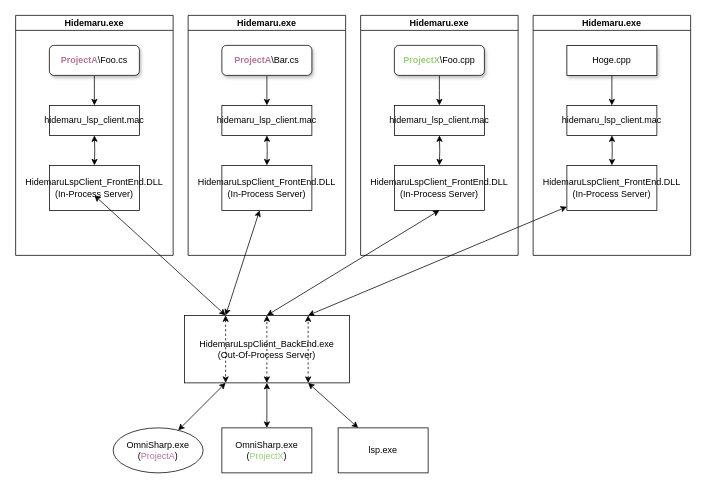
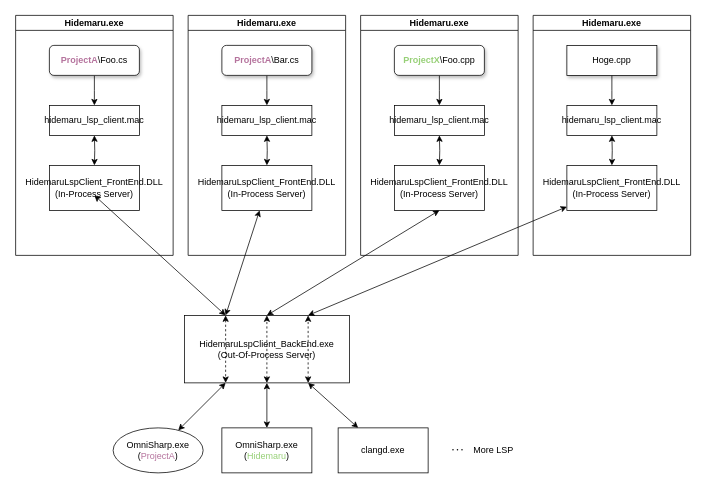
  <mxCell id="0" />
  <mxCell id="1" parent="0" />
  <mxCell id="2" value="Hidemaru.exe" style="swimlane;startSize=20;horizontal=1;containerType=tree;" vertex="1" parent="1"><mxGeometry x="20" y="20" width="210" height="320" as="geometry" /></mxCell>
  <mxCell id="3" value="" style="edgeStyle=elbowEdgeStyle;elbow=vertical;startArrow=none;endArrow=classic;rounded=0;endFill=1;" edge="1" parent="2" source="4" target="5"><mxGeometry relative="1" as="geometry" /></mxCell>
  <mxCell id="4" value="&lt;b&gt;&lt;font color=&quot;#b5739d&quot;&gt;ProjectA&lt;/font&gt;&lt;/b&gt;\Foo.cs" style="whiteSpace=wrap;html=1;treeFolding=1;treeMoving=1;newEdgeStyle={&quot;edgeStyle&quot;:&quot;elbowEdgeStyle&quot;,&quot;startArrow&quot;:&quot;none&quot;,&quot;endArrow&quot;:&quot;none&quot;};rounded=1;glass=0;sketch=0;shadow=1;fillColor=default;" vertex="1" parent="2"><mxGeometry x="45" y="40" width="120" height="40" as="geometry" /></mxCell>
  <mxCell id="5" value="hidemaru_lsp_client.mac" style="whiteSpace=wrap;html=1;treeFolding=1;treeMoving=1;newEdgeStyle={&quot;edgeStyle&quot;:&quot;elbowEdgeStyle&quot;,&quot;startArrow&quot;:&quot;none&quot;,&quot;endArrow&quot;:&quot;none&quot;};" vertex="1" parent="2"><mxGeometry x="45" y="120" width="120" height="40" as="geometry" /></mxCell>
  <mxCell id="6" value="" style="elbow=vertical;startArrow=classic;endArrow=classic;rounded=0;edgeStyle=orthogonalEdgeStyle;targetPerimeterSpacing=0;endFill=1;startFill=1;" edge="1" parent="2" target="7"><mxGeometry relative="1" as="geometry"><mxPoint x="105" y="160" as="sourcePoint" /></mxGeometry></mxCell>
  <mxCell id="7" value="HidemaruLspClient_FrontEnd.DLL&lt;br&gt;(In-Process Server)" style="whiteSpace=wrap;html=1;treeFolding=1;treeMoving=1;newEdgeStyle={&quot;edgeStyle&quot;:&quot;elbowEdgeStyle&quot;,&quot;startArrow&quot;:&quot;none&quot;,&quot;endArrow&quot;:&quot;none&quot;};" vertex="1" parent="2"><mxGeometry x="45" y="200" width="120" height="60" as="geometry" /></mxCell>
  <mxCell id="8" value="" style="edgeStyle=none;rounded=0;orthogonalLoop=1;jettySize=auto;html=1;startArrow=classic;startFill=1;endArrow=classic;endFill=1;targetPerimeterSpacing=0;exitX=0.25;exitY=1;exitDx=0;exitDy=0;" edge="1" parent="1" source="11" target="27"><mxGeometry relative="1" as="geometry" /></mxCell>
  <mxCell id="9" value="" style="edgeStyle=none;rounded=0;orthogonalLoop=1;jettySize=auto;html=1;startArrow=classic;startFill=1;endArrow=classic;endFill=1;targetPerimeterSpacing=0;exitX=0.75;exitY=1;exitDx=0;exitDy=0;" edge="1" parent="1" source="11" target="28"><mxGeometry relative="1" as="geometry"><mxPoint x="464" y="510" as="sourcePoint" /></mxGeometry></mxCell>
  <mxCell id="10" style="edgeStyle=none;rounded=0;orthogonalLoop=1;jettySize=auto;html=1;entryX=0.5;entryY=0;entryDx=0;entryDy=0;startArrow=classic;startFill=1;endArrow=classic;endFill=1;targetPerimeterSpacing=0;exitX=0.5;exitY=1;exitDx=0;exitDy=0;" edge="1" parent="1" source="11" target="37"><mxGeometry relative="1" as="geometry" /></mxCell>
  <mxCell id="11" value="HidemaruLspClient_BackEnd.exe&lt;br&gt;(Out-Of-Process Server)" style="whiteSpace=wrap;html=1;treeFolding=1;treeMoving=1;newEdgeStyle={&quot;edgeStyle&quot;:&quot;elbowEdgeStyle&quot;,&quot;startArrow&quot;:&quot;none&quot;,&quot;endArrow&quot;:&quot;none&quot;};" vertex="1" parent="1"><mxGeometry x="245" y="420" width="220" height="90" as="geometry" /></mxCell>
  <mxCell id="12" value="" style="startArrow=classic;endArrow=classic;rounded=0;targetPerimeterSpacing=0;endFill=1;startFill=1;entryX=0.25;entryY=0;entryDx=0;entryDy=0;" edge="1" target="11" parent="1"><mxGeometry relative="1" as="geometry"><mxPoint x="125" y="260" as="sourcePoint" /><mxPoint x="200" y="500" as="targetPoint" /></mxGeometry></mxCell>
  <mxCell id="13" value="Hidemaru.exe" style="swimlane;startSize=20;horizontal=1;containerType=tree;" vertex="1" parent="1"><mxGeometry x="250" y="20" width="210" height="320" as="geometry" /></mxCell>
  <mxCell id="14" value="" style="edgeStyle=elbowEdgeStyle;elbow=vertical;startArrow=none;endArrow=classic;rounded=0;endFill=1;" edge="1" parent="13" source="15" target="16"><mxGeometry relative="1" as="geometry" /></mxCell>
  <mxCell id="15" value="&lt;b&gt;&lt;font color=&quot;#b5739d&quot;&gt;ProjectA&lt;/font&gt;&lt;/b&gt;\Bar.cs" style="whiteSpace=wrap;html=1;treeFolding=1;treeMoving=1;newEdgeStyle={&quot;edgeStyle&quot;:&quot;elbowEdgeStyle&quot;,&quot;startArrow&quot;:&quot;none&quot;,&quot;endArrow&quot;:&quot;none&quot;};rounded=1;shadow=1;" vertex="1" parent="13"><mxGeometry x="45" y="40" width="120" height="40" as="geometry" /></mxCell>
  <mxCell id="16" value="hidemaru_lsp_client.mac" style="whiteSpace=wrap;html=1;treeFolding=1;treeMoving=1;newEdgeStyle={&quot;edgeStyle&quot;:&quot;elbowEdgeStyle&quot;,&quot;startArrow&quot;:&quot;none&quot;,&quot;endArrow&quot;:&quot;none&quot;};" vertex="1" parent="13"><mxGeometry x="45" y="120" width="120" height="40" as="geometry" /></mxCell>
  <mxCell id="17" value="" style="elbow=vertical;startArrow=classic;endArrow=classic;rounded=0;edgeStyle=orthogonalEdgeStyle;targetPerimeterSpacing=0;endFill=1;startFill=1;" edge="1" parent="13" target="18"><mxGeometry relative="1" as="geometry"><mxPoint x="105" y="160" as="sourcePoint" /></mxGeometry></mxCell>
  <mxCell id="18" value="HidemaruLspClient_FrontEnd.DLL&lt;br&gt;(In-Process Server)" style="whiteSpace=wrap;html=1;treeFolding=1;treeMoving=1;newEdgeStyle={&quot;edgeStyle&quot;:&quot;elbowEdgeStyle&quot;,&quot;startArrow&quot;:&quot;none&quot;,&quot;endArrow&quot;:&quot;none&quot;};" vertex="1" parent="13"><mxGeometry x="45" y="200" width="120" height="60" as="geometry" /></mxCell>
  <mxCell id="19" value="Hidemaru.exe" style="swimlane;startSize=20;horizontal=1;containerType=tree;" vertex="1" parent="1"><mxGeometry x="480" y="20" width="210" height="320" as="geometry" /></mxCell>
  <mxCell id="20" value="" style="edgeStyle=elbowEdgeStyle;elbow=vertical;startArrow=none;endArrow=classic;rounded=0;endFill=1;" edge="1" parent="19" source="21" target="22"><mxGeometry relative="1" as="geometry" /></mxCell>
  <mxCell id="21" value="&lt;b&gt;&lt;font color=&quot;#97d077&quot;&gt;ProjectX&lt;/font&gt;&lt;/b&gt;\Foo.cpp" style="whiteSpace=wrap;html=1;treeFolding=1;treeMoving=1;newEdgeStyle={&quot;edgeStyle&quot;:&quot;elbowEdgeStyle&quot;,&quot;startArrow&quot;:&quot;none&quot;,&quot;endArrow&quot;:&quot;none&quot;};rounded=1;shadow=1;" vertex="1" parent="19"><mxGeometry x="45" y="40" width="120" height="40" as="geometry" /></mxCell>
  <mxCell id="22" value="hidemaru_lsp_client.mac" style="whiteSpace=wrap;html=1;treeFolding=1;treeMoving=1;newEdgeStyle={&quot;edgeStyle&quot;:&quot;elbowEdgeStyle&quot;,&quot;startArrow&quot;:&quot;none&quot;,&quot;endArrow&quot;:&quot;none&quot;};" vertex="1" parent="19"><mxGeometry x="45" y="120" width="120" height="40" as="geometry" /></mxCell>
  <mxCell id="23" value="" style="elbow=vertical;startArrow=classic;endArrow=classic;rounded=0;edgeStyle=orthogonalEdgeStyle;targetPerimeterSpacing=0;endFill=1;startFill=1;" edge="1" parent="19" target="24"><mxGeometry relative="1" as="geometry"><mxPoint x="105" y="160" as="sourcePoint" /></mxGeometry></mxCell>
  <mxCell id="24" value="HidemaruLspClient_FrontEnd.DLL&lt;br&gt;(In-Process Server)" style="whiteSpace=wrap;html=1;treeFolding=1;treeMoving=1;newEdgeStyle={&quot;edgeStyle&quot;:&quot;elbowEdgeStyle&quot;,&quot;startArrow&quot;:&quot;none&quot;,&quot;endArrow&quot;:&quot;none&quot;};" vertex="1" parent="19"><mxGeometry x="45" y="200" width="120" height="60" as="geometry" /></mxCell>
  <mxCell id="25" style="edgeStyle=none;rounded=0;orthogonalLoop=1;jettySize=auto;html=1;startArrow=classic;startFill=1;endArrow=classic;endFill=1;targetPerimeterSpacing=0;entryX=0.25;entryY=0;entryDx=0;entryDy=0;" edge="1" parent="1" source="18" target="11"><mxGeometry relative="1" as="geometry" /></mxCell>
  <mxCell id="26" style="edgeStyle=none;rounded=0;orthogonalLoop=1;jettySize=auto;html=1;startArrow=classic;startFill=1;endArrow=classic;endFill=1;targetPerimeterSpacing=0;exitX=0.5;exitY=1;exitDx=0;exitDy=0;entryX=0.5;entryY=0;entryDx=0;entryDy=0;" edge="1" parent="1" source="24" target="11"><mxGeometry relative="1" as="geometry"><mxPoint x="390" y="380" as="targetPoint" /></mxGeometry></mxCell>
  <mxCell id="27" value="OmniSharp.exe&lt;br&gt;(&lt;font color=&quot;#b5739d&quot;&gt;ProjectA&lt;/font&gt;)" style="ellipse;whiteSpace=wrap;html=1;" vertex="1" parent="1"><mxGeometry x="150" y="570" width="120" height="60" as="geometry" /></mxCell>
- <mxCell id="28" value="lsp.exe" style="whiteSpace=wrap;html=1;" vertex="1" parent="1"><mxGeometry x="450" y="570" width="120" height="60" as="geometry" /></mxCell>
+ <mxCell id="28" value="clangd.exe" style="whiteSpace=wrap;html=1;" vertex="1" parent="1"><mxGeometry x="450" y="570" width="120" height="60" as="geometry" /></mxCell>
+ <mxCell id="29" value="･･･　More LSP" style="text;html=1;strokeColor=none;fillColor=none;align=center;verticalAlign=middle;whiteSpace=wrap;rounded=0;shadow=1;glass=0;sketch=0;" vertex="1" parent="1"><mxGeometry x="570" y="585" width="145" height="30" as="geometry" /></mxCell>
  <mxCell id="30" value="Hidemaru.exe" style="swimlane;startSize=20;horizontal=1;containerType=tree;" vertex="1" parent="1"><mxGeometry x="710" y="20" width="210" height="320" as="geometry" /></mxCell>
  <mxCell id="31" value="" style="edgeStyle=elbowEdgeStyle;elbow=vertical;startArrow=none;endArrow=classic;rounded=0;endFill=1;" edge="1" parent="30" source="32" target="33"><mxGeometry relative="1" as="geometry" /></mxCell>
  <mxCell id="32" value="Hoge.cpp" style="whiteSpace=wrap;html=1;treeFolding=1;treeMoving=1;newEdgeStyle={&quot;edgeStyle&quot;:&quot;elbowEdgeStyle&quot;,&quot;startArrow&quot;:&quot;none&quot;,&quot;endArrow&quot;:&quot;none&quot;};shadow=1;rounded=0;" vertex="1" parent="30"><mxGeometry x="45" y="40" width="120" height="40" as="geometry" /></mxCell>
  <mxCell id="33" value="hidemaru_lsp_client.mac" style="whiteSpace=wrap;html=1;treeFolding=1;treeMoving=1;newEdgeStyle={&quot;edgeStyle&quot;:&quot;elbowEdgeStyle&quot;,&quot;startArrow&quot;:&quot;none&quot;,&quot;endArrow&quot;:&quot;none&quot;};" vertex="1" parent="30"><mxGeometry x="45" y="120" width="120" height="40" as="geometry" /></mxCell>
  <mxCell id="34" value="" style="elbow=vertical;startArrow=classic;endArrow=classic;rounded=0;edgeStyle=orthogonalEdgeStyle;targetPerimeterSpacing=0;endFill=1;startFill=1;" edge="1" parent="30" target="35"><mxGeometry relative="1" as="geometry"><mxPoint x="105" y="160" as="sourcePoint" /></mxGeometry></mxCell>
  <mxCell id="35" value="HidemaruLspClient_FrontEnd.DLL&lt;br&gt;(In-Process Server)" style="whiteSpace=wrap;html=1;treeFolding=1;treeMoving=1;newEdgeStyle={&quot;edgeStyle&quot;:&quot;elbowEdgeStyle&quot;,&quot;startArrow&quot;:&quot;none&quot;,&quot;endArrow&quot;:&quot;none&quot;};" vertex="1" parent="30"><mxGeometry x="45" y="200" width="120" height="60" as="geometry" /></mxCell>
  <mxCell id="36" style="edgeStyle=none;rounded=0;orthogonalLoop=1;jettySize=auto;html=1;exitX=0.25;exitY=0;exitDx=0;exitDy=0;entryX=0.25;entryY=1;entryDx=0;entryDy=0;startArrow=classic;startFill=1;endArrow=classic;endFill=1;targetPerimeterSpacing=0;jumpStyle=none;sketch=0;dashed=1;" edge="1" parent="1" source="11" target="11"><mxGeometry relative="1" as="geometry" /></mxCell>
- <mxCell id="37" value="OmniSharp.exe&lt;br&gt;(&lt;font color=&quot;#97d077&quot;&gt;ProjectX&lt;/font&gt;)" style="whiteSpace=wrap;html=1;" vertex="1" parent="1"><mxGeometry x="295" y="570" width="120" height="60" as="geometry" /></mxCell>
+ <mxCell id="37" value="OmniSharp.exe&lt;br&gt;(&lt;font color=&quot;#97d077&quot;&gt;Hidemaru&lt;/font&gt;)" style="whiteSpace=wrap;html=1;" vertex="1" parent="1"><mxGeometry x="295" y="570" width="120" height="60" as="geometry" /></mxCell>
  <mxCell id="38" value="" style="endArrow=classic;startArrow=classic;html=1;rounded=0;targetPerimeterSpacing=0;entryX=0.5;entryY=0;entryDx=0;entryDy=0;exitX=0.5;exitY=1;exitDx=0;exitDy=0;jumpStyle=none;sketch=0;dashed=1;" edge="1" parent="1" source="11" target="11"><mxGeometry width="50" height="50" relative="1" as="geometry"><mxPoint x="440" y="560" as="sourcePoint" /><mxPoint x="415" y="540" as="targetPoint" /></mxGeometry></mxCell>
  <mxCell id="39" style="edgeStyle=none;rounded=0;orthogonalLoop=1;jettySize=auto;html=1;entryX=0.75;entryY=0;entryDx=0;entryDy=0;startArrow=classic;startFill=1;endArrow=classic;endFill=1;targetPerimeterSpacing=0;" edge="1" parent="1" source="35" target="11"><mxGeometry relative="1" as="geometry" /></mxCell>
  <mxCell id="40" value="" style="endArrow=classic;startArrow=classic;html=1;rounded=0;targetPerimeterSpacing=0;entryX=0.75;entryY=0;entryDx=0;entryDy=0;exitX=0.75;exitY=1;exitDx=0;exitDy=0;jumpStyle=none;sketch=0;dashed=1;" edge="1" parent="1" source="11" target="11"><mxGeometry width="50" height="50" relative="1" as="geometry"><mxPoint x="580" y="480" as="sourcePoint" /><mxPoint x="630" y="430" as="targetPoint" /></mxGeometry></mxCell>
